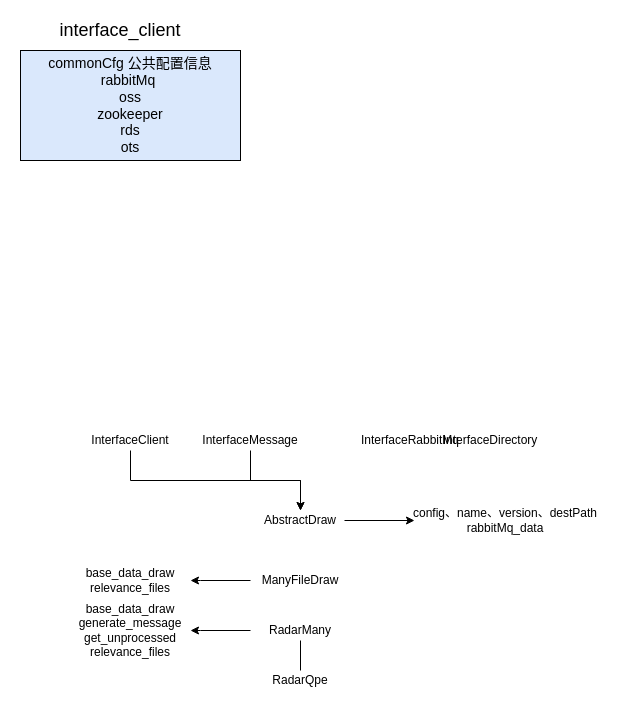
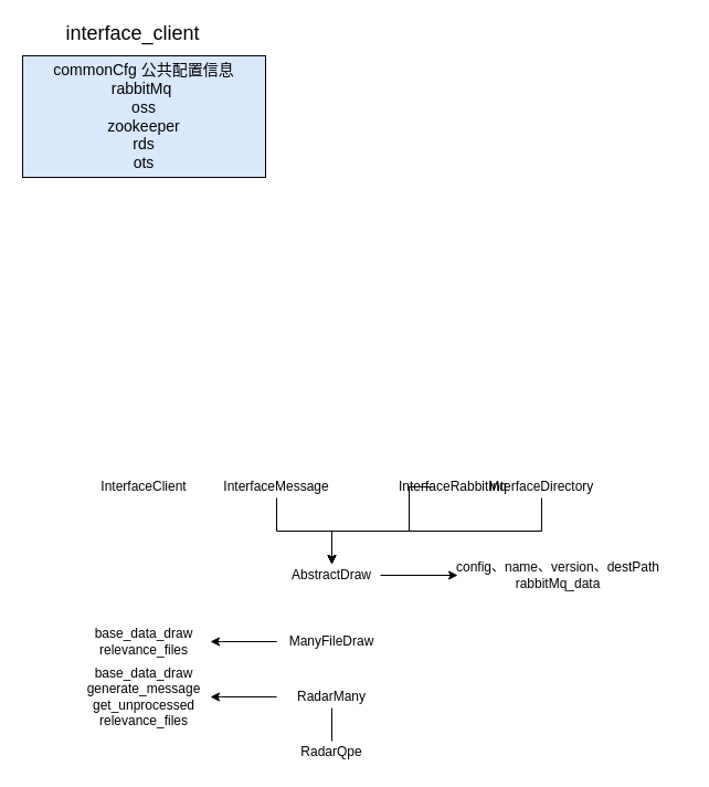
  <mxCell id="0" />
  <mxCell id="1" parent="0" />
  <mxCell id="2" value="&lt;font style=&quot;font-size: 14px&quot;&gt;commonCfg 公共配置信息&lt;br&gt;rabbitMq&amp;nbsp;&lt;br&gt;oss&lt;br&gt;zookeeper&lt;br&gt;rds&lt;br&gt;ots&lt;/font&gt;" style="rounded=0;whiteSpace=wrap;html=1;fillColor=#dae8fc;" parent="1" vertex="1"><mxGeometry x="20" y="50" width="220" height="110" as="geometry" /></mxCell>
  <mxCell id="3" value="&lt;font style=&quot;font-size: 18px&quot;&gt;interface_client&lt;/font&gt;" style="text;html=1;strokeColor=none;fillColor=none;align=center;verticalAlign=middle;whiteSpace=wrap;rounded=0;" vertex="1" parent="1"><mxGeometry x="100" y="20" width="40" height="20" as="geometry" /></mxCell>
  <mxCell id="4" value="RadarQpe" style="text;html=1;strokeColor=none;fillColor=none;align=center;verticalAlign=middle;whiteSpace=wrap;rounded=0;" vertex="1" parent="1"><mxGeometry x="280" y="670" width="40" height="20" as="geometry" /></mxCell>
  <mxCell id="5" value="" style="edgeStyle=orthogonalEdgeStyle;rounded=0;orthogonalLoop=1;jettySize=auto;html=1;endArrow=none;" edge="1" parent="1" source="6" target="4"><mxGeometry relative="1" as="geometry" /></mxCell>
  <mxCell id="6" value="RadarMany" style="text;html=1;strokeColor=none;fillColor=none;align=center;verticalAlign=middle;whiteSpace=wrap;rounded=0;" vertex="1" parent="1"><mxGeometry x="280" y="620" width="40" height="20" as="geometry" /></mxCell>
  <mxCell id="7" value="" style="edgeStyle=orthogonalEdgeStyle;rounded=0;orthogonalLoop=1;jettySize=auto;html=1;" edge="1" parent="1"><mxGeometry relative="1" as="geometry"><mxPoint x="250" y="580" as="sourcePoint" /><mxPoint x="190" y="580" as="targetPoint" /><Array as="points"><mxPoint x="200" y="580" /><mxPoint x="200" y="580" /></Array></mxGeometry></mxCell>
  <mxCell id="8" value="ManyFileDraw" style="text;html=1;strokeColor=none;fillColor=none;align=center;verticalAlign=middle;whiteSpace=wrap;rounded=0;" vertex="1" parent="1"><mxGeometry x="280" y="570" width="40" height="20" as="geometry" /></mxCell>
  <mxCell id="9" value="" style="edgeStyle=orthogonalEdgeStyle;rounded=0;orthogonalLoop=1;jettySize=auto;html=1;" edge="1" parent="1"><mxGeometry relative="1" as="geometry"><mxPoint x="344" y="520" as="sourcePoint" /><mxPoint x="414" y="520" as="targetPoint" /></mxGeometry></mxCell>
  <mxCell id="10" value="AbstractDraw" style="text;html=1;strokeColor=none;fillColor=none;align=center;verticalAlign=middle;whiteSpace=wrap;rounded=0;" vertex="1" parent="1"><mxGeometry x="280" y="510" width="40" height="20" as="geometry" /></mxCell>
- <mxCell id="11" style="edgeStyle=orthogonalEdgeStyle;rounded=0;orthogonalLoop=1;jettySize=auto;html=1;entryX=0.5;entryY=0;entryDx=0;entryDy=0;" edge="1" parent="1" source="12" target="10"><mxGeometry relative="1" as="geometry"><Array as="points"><mxPoint x="130" y="480" /><mxPoint x="300" y="480" /></Array></mxGeometry></mxCell>
  <mxCell id="12" value="InterfaceClient" style="text;html=1;strokeColor=none;fillColor=none;align=center;verticalAlign=middle;whiteSpace=wrap;rounded=0;" vertex="1" parent="1"><mxGeometry x="110" y="430" width="40" height="20" as="geometry" /></mxCell>
  <mxCell id="13" style="edgeStyle=orthogonalEdgeStyle;rounded=0;orthogonalLoop=1;jettySize=auto;html=1;" edge="1" parent="1" source="14"><mxGeometry relative="1" as="geometry"><mxPoint x="300" y="510" as="targetPoint" /><Array as="points"><mxPoint x="250" y="480" /><mxPoint x="300" y="480" /></Array></mxGeometry></mxCell>
  <mxCell id="14" value="InterfaceMessage" style="text;html=1;strokeColor=none;fillColor=none;align=center;verticalAlign=middle;whiteSpace=wrap;rounded=0;" vertex="1" parent="1"><mxGeometry x="230" y="430" width="40" height="20" as="geometry" /></mxCell>
+ <mxCell id="15" style="edgeStyle=orthogonalEdgeStyle;rounded=0;orthogonalLoop=1;jettySize=auto;html=1;entryX=0.5;entryY=0;entryDx=0;entryDy=0;" edge="1" parent="1" source="16" target="10"><mxGeometry relative="1" as="geometry"><Array as="points"><mxPoint x="370" y="480" /><mxPoint x="300" y="480" /></Array></mxGeometry></mxCell>
  <mxCell id="16" value="InterfaceRabbitMq" style="text;html=1;strokeColor=none;fillColor=none;align=center;verticalAlign=middle;whiteSpace=wrap;rounded=0;" vertex="1" parent="1"><mxGeometry x="390" y="430" width="40" height="20" as="geometry" /></mxCell>
+ <mxCell id="17" style="edgeStyle=orthogonalEdgeStyle;rounded=0;orthogonalLoop=1;jettySize=auto;html=1;entryX=0.5;entryY=0;entryDx=0;entryDy=0;" edge="1" parent="1" source="18" target="10"><mxGeometry relative="1" as="geometry"><Array as="points"><mxPoint x="490" y="480" /><mxPoint x="300" y="480" /></Array></mxGeometry></mxCell>
  <mxCell id="18" value="InterfaceDirectory" style="text;html=1;strokeColor=none;fillColor=none;align=center;verticalAlign=middle;whiteSpace=wrap;rounded=0;" vertex="1" parent="1"><mxGeometry x="470" y="430" width="40" height="20" as="geometry" /></mxCell>
  <mxCell id="19" value="config、name、version、destPath&lt;br&gt;rabbitMq_data" style="text;html=1;strokeColor=none;fillColor=none;align=center;verticalAlign=middle;whiteSpace=wrap;rounded=0;" vertex="1" parent="1"><mxGeometry x="390" y="495" width="230" height="50" as="geometry" /></mxCell>
  <mxCell id="20" value="base_data_draw&lt;br&gt;generate_message&lt;br&gt;get_unprocessed&lt;br&gt;relevance_files" style="text;html=1;strokeColor=none;fillColor=none;align=center;verticalAlign=middle;whiteSpace=wrap;rounded=0;" vertex="1" parent="1"><mxGeometry x="55" y="610" width="150" height="40" as="geometry" /></mxCell>
  <mxCell id="21" value="base_data_draw&lt;br&gt;relevance_files" style="text;html=1;strokeColor=none;fillColor=none;align=center;verticalAlign=middle;whiteSpace=wrap;rounded=0;" vertex="1" parent="1"><mxGeometry x="110" y="570" width="40" height="20" as="geometry" /></mxCell>
  <mxCell id="22" value="" style="edgeStyle=orthogonalEdgeStyle;rounded=0;orthogonalLoop=1;jettySize=auto;html=1;" edge="1" parent="1"><mxGeometry relative="1" as="geometry"><mxPoint x="250" y="630" as="sourcePoint" /><mxPoint x="190" y="630" as="targetPoint" /><Array as="points"><mxPoint x="200" y="630" /><mxPoint x="200" y="630" /></Array></mxGeometry></mxCell>
